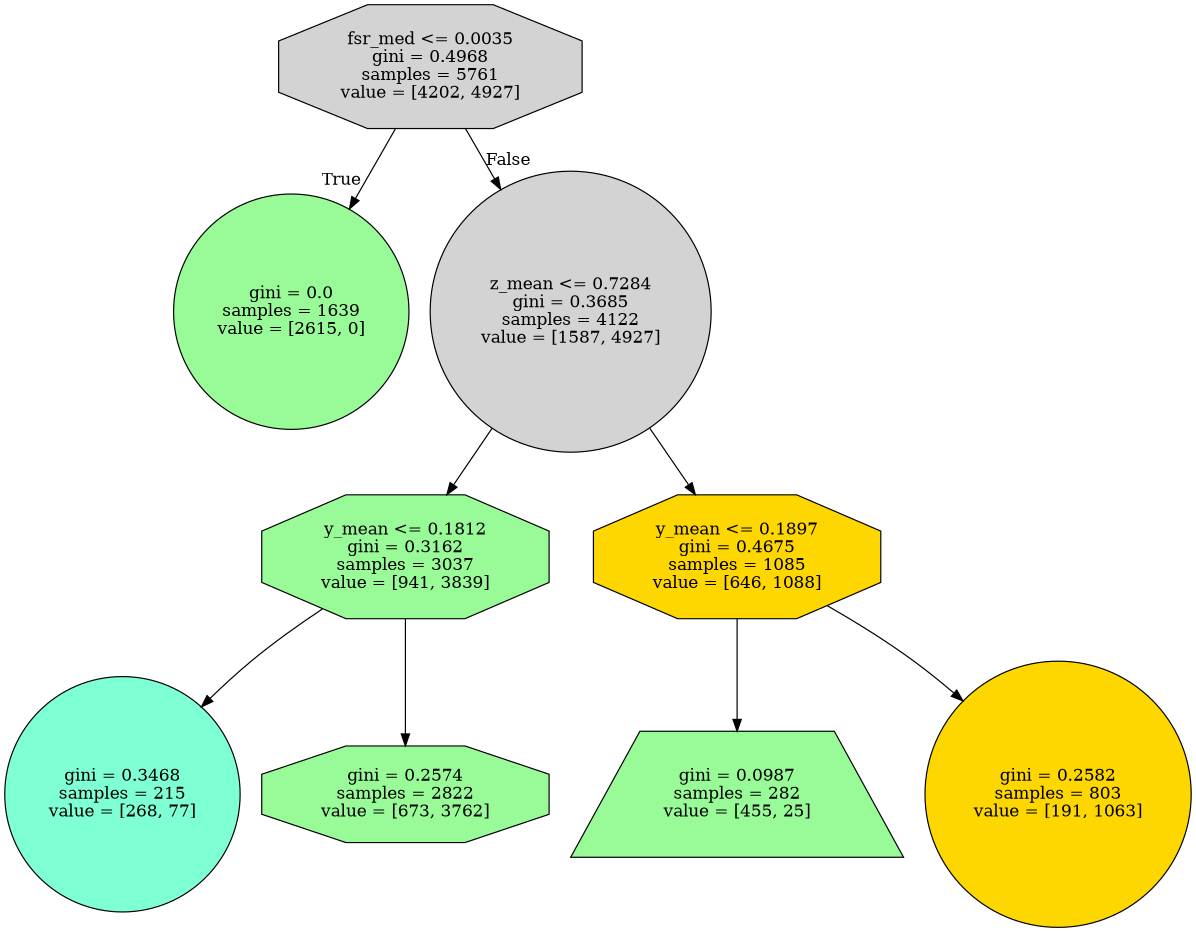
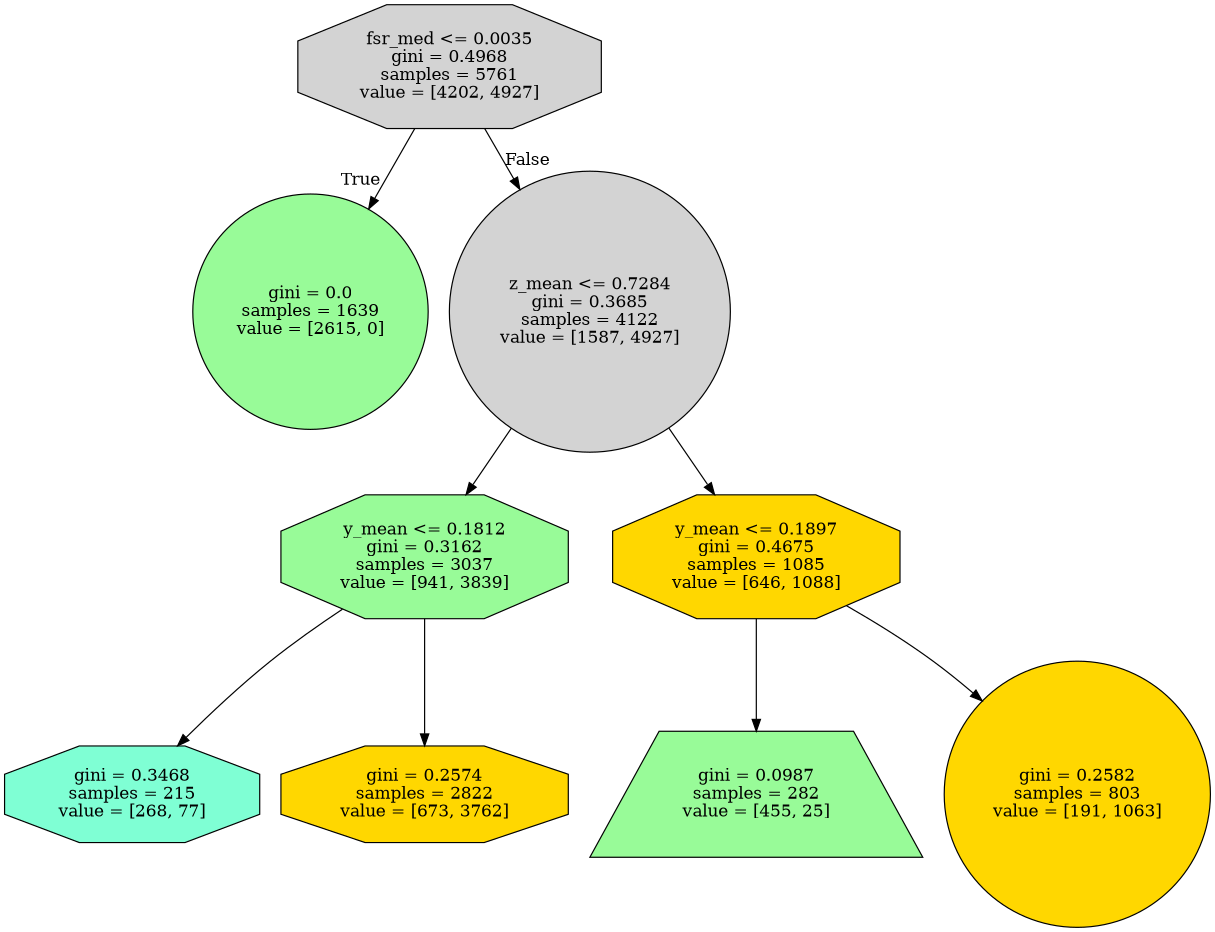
  digraph {
    fontname="DejaVu Serif"
    node [fillcolor=palegreen fontname="DejaVu Serif" shape=octagon style=filled]
    edge [fontname="DejaVu Serif"]
    n1 [fillcolor=lightgrey label="fsr_med <= 0.0035\ngini = 0.4968\nsamples = 5761\nvalue = [4202, 4927]"]
    n2 [label="gini = 0.0\nsamples = 1639\nvalue = [2615, 0]" shape=circle]
    n3 [fillcolor=lightgrey label="z_mean <= 0.7284\ngini = 0.3685\nsamples = 4122\nvalue = [1587, 4927]" shape=circle]
    n4 [label="y_mean <= 0.1812\ngini = 0.3162\nsamples = 3037\nvalue = [941, 3839]"]
    n5 [fillcolor=gold label="y_mean <= 0.1897\ngini = 0.4675\nsamples = 1085\nvalue = [646, 1088]"]
-   n6 [fillcolor=aquamarine label="gini = 0.3468\nsamples = 215\nvalue = [268, 77]" shape=circle]
-   n7 [label="gini = 0.2574\nsamples = 2822\nvalue = [673, 3762]"]
+   n6 [fillcolor=aquamarine label="gini = 0.3468\nsamples = 215\nvalue = [268, 77]"]
+   n7 [fillcolor=gold label="gini = 0.2574\nsamples = 2822\nvalue = [673, 3762]"]
    n8 [label="gini = 0.0987\nsamples = 282\nvalue = [455, 25]" shape=trapezium]
    n9 [fillcolor=gold label="gini = 0.2582\nsamples = 803\nvalue = [191, 1063]" shape=circle]
    n1 -> n2 [headlabel=True labelangle=45 labeldistance=2.5]
    n1 -> n3 [headlabel=False labelangle=-45 labeldistance=2.5]
    n3 -> n4
    n3 -> n5
    n4 -> n6
    n4 -> n7
    n5 -> n8
    n5 -> n9
  }
